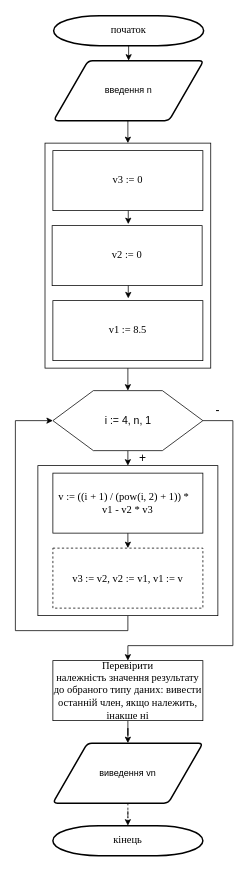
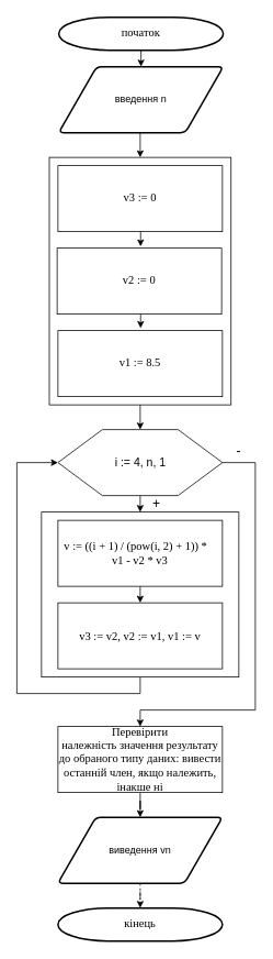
  <mxCell id="0" />
  <mxCell id="1" parent="0" />
  <mxCell id="2" style="edgeStyle=orthogonalEdgeStyle;rounded=0;orthogonalLoop=1;jettySize=auto;html=1;exitX=0.5;exitY=1;exitDx=0;exitDy=0;entryX=0.5;entryY=0;entryDx=0;entryDy=0;" edge="1" parent="1" source="3" target="18"><mxGeometry relative="1" as="geometry" /></mxCell>
  <mxCell id="3" value="" style="rounded=0;whiteSpace=wrap;html=1;" vertex="1" parent="1"><mxGeometry x="59.5" y="190" width="221" height="300" as="geometry" /></mxCell>
  <mxCell id="4" style="edgeStyle=orthogonalEdgeStyle;rounded=0;orthogonalLoop=1;jettySize=auto;html=1;exitX=0.5;exitY=1;exitDx=0;exitDy=0;entryX=0;entryY=0.5;entryDx=0;entryDy=0;" parent="1" source="5" target="18" edge="1"><mxGeometry relative="1" as="geometry"><Array as="points"><mxPoint x="170" y="840" /><mxPoint x="20" y="840" /><mxPoint x="20" y="560" /></Array></mxGeometry></mxCell>
  <mxCell id="5" value="" style="rounded=0;whiteSpace=wrap;html=1;" parent="1" vertex="1"><mxGeometry x="50" y="620" width="240" height="200" as="geometry" /></mxCell>
  <mxCell id="6" style="edgeStyle=orthogonalEdgeStyle;rounded=0;orthogonalLoop=1;jettySize=auto;html=1;exitX=0.5;exitY=1;exitDx=0;exitDy=0;exitPerimeter=0;entryX=0.5;entryY=0;entryDx=0;entryDy=0;" parent="1" source="7" target="9" edge="1"><mxGeometry relative="1" as="geometry" /></mxCell>
  <mxCell id="7" value="&lt;font face=&quot;Times New Roman&quot; style=&quot;font-size: 14px&quot;&gt;початок&lt;/font&gt;" style="strokeWidth=2;html=1;shape=mxgraph.flowchart.terminator;whiteSpace=wrap;" parent="1" vertex="1"><mxGeometry x="71" y="20" width="200" height="40" as="geometry" /></mxCell>
  <mxCell id="8" style="edgeStyle=orthogonalEdgeStyle;rounded=0;orthogonalLoop=1;jettySize=auto;html=1;exitX=0.5;exitY=1;exitDx=0;exitDy=0;entryX=0.5;entryY=0;entryDx=0;entryDy=0;" edge="1" parent="1" source="9" target="3"><mxGeometry relative="1" as="geometry" /></mxCell>
  <mxCell id="9" value="введення n" style="shape=parallelogram;html=1;strokeWidth=2;perimeter=parallelogramPerimeter;whiteSpace=wrap;rounded=1;arcSize=12;size=0.23;" parent="1" vertex="1"><mxGeometry x="71" y="80" width="200" height="80" as="geometry" /></mxCell>
  <mxCell id="10" value="" style="edgeStyle=orthogonalEdgeStyle;rounded=0;orthogonalLoop=1;jettySize=auto;html=1;" parent="1" source="11" target="13" edge="1"><mxGeometry relative="1" as="geometry" /></mxCell>
  <mxCell id="11" value="&lt;span style=&quot;font-family: &amp;#34;times new roman&amp;#34; , serif&quot;&gt;&lt;font style=&quot;font-size: 14px&quot;&gt;Перевірити&lt;br&gt;належність значення результату до обраного типу даних: вивести останній член, якщо належить, інакше ні&lt;/font&gt;&lt;/span&gt;" style="rounded=0;whiteSpace=wrap;html=1;" parent="1" vertex="1"><mxGeometry x="70" y="880" width="200" height="80" as="geometry" /></mxCell>
  <mxCell id="12" value="" style="edgeStyle=orthogonalEdgeStyle;rounded=0;orthogonalLoop=1;jettySize=auto;html=1;dashed=1;" parent="1" source="13" target="14" edge="1"><mxGeometry relative="1" as="geometry" /></mxCell>
  <mxCell id="13" value="виведення vn" style="shape=parallelogram;html=1;strokeWidth=2;perimeter=parallelogramPerimeter;whiteSpace=wrap;rounded=1;arcSize=12;size=0.23;" parent="1" vertex="1"><mxGeometry x="70" y="990" width="200" height="80" as="geometry" /></mxCell>
  <mxCell id="14" value="&lt;font face=&quot;Times New Roman&quot; style=&quot;font-size: 14px&quot;&gt;кінець&lt;/font&gt;" style="strokeWidth=2;html=1;shape=mxgraph.flowchart.terminator;whiteSpace=wrap;" parent="1" vertex="1"><mxGeometry x="70" y="1100" width="200" height="40" as="geometry" /></mxCell>
  <mxCell id="15" value="&lt;font face=&quot;times new roman, serif&quot;&gt;&lt;span style=&quot;font-size: 14px&quot;&gt;v3 := 0&lt;/span&gt;&lt;/font&gt;" style="rounded=0;whiteSpace=wrap;html=1;" parent="1" vertex="1"><mxGeometry x="70" y="200" width="200" height="80" as="geometry" /></mxCell>
  <mxCell id="16" style="edgeStyle=orthogonalEdgeStyle;rounded=0;orthogonalLoop=1;jettySize=auto;html=1;exitX=0.5;exitY=1;exitDx=0;exitDy=0;entryX=0.5;entryY=0;entryDx=0;entryDy=0;" parent="1" source="18" target="5" edge="1"><mxGeometry relative="1" as="geometry" /></mxCell>
  <mxCell id="17" style="edgeStyle=orthogonalEdgeStyle;rounded=0;orthogonalLoop=1;jettySize=auto;html=1;exitX=1;exitY=0.5;exitDx=0;exitDy=0;entryX=0.5;entryY=0;entryDx=0;entryDy=0;" parent="1" source="18" target="11" edge="1"><mxGeometry relative="1" as="geometry"><Array as="points"><mxPoint x="310" y="560" /><mxPoint x="310" y="860" /><mxPoint x="170" y="860" /></Array></mxGeometry></mxCell>
  <mxCell id="18" value="&lt;font style=&quot;font-size: 14px&quot;&gt;i := 4, n, 1&lt;/font&gt;" style="verticalLabelPosition=middle;verticalAlign=middle;html=1;shape=hexagon;perimeter=hexagonPerimeter2;arcSize=6;size=0.27;labelPosition=center;align=center;" parent="1" vertex="1"><mxGeometry x="70" y="520" width="200" height="80" as="geometry" /></mxCell>
  <mxCell id="19" style="edgeStyle=orthogonalEdgeStyle;rounded=0;orthogonalLoop=1;jettySize=auto;html=1;exitX=0.5;exitY=1;exitDx=0;exitDy=0;entryX=0.5;entryY=0;entryDx=0;entryDy=0;" parent="1" source="20" target="21" edge="1"><mxGeometry relative="1" as="geometry" /></mxCell>
  <mxCell id="20" value="&lt;span style=&quot;font-family: &amp;#34;times new roman&amp;#34; , serif&quot;&gt;&lt;font style=&quot;font-size: 14px&quot;&gt;v := ((i + 1) / (pow(i, 2) + 1)) *&amp;nbsp; &amp;nbsp; v1 - v2 * v3&lt;/font&gt;&lt;/span&gt;" style="rounded=0;whiteSpace=wrap;html=1;" parent="1" vertex="1"><mxGeometry x="70" y="630" width="200" height="80" as="geometry" /></mxCell>
- <mxCell id="21" value="&lt;p class=&quot;MsoNormal&quot; style=&quot;font-size: 14px&quot;&gt;&lt;span style=&quot;font-family: &amp;#34;times new roman&amp;#34; , serif&quot;&gt;v3 := v2,&amp;nbsp;&lt;/span&gt;&lt;span style=&quot;font-family: &amp;#34;times new roman&amp;#34; , serif&quot;&gt;v2 := v1,&amp;nbsp;&lt;/span&gt;&lt;span style=&quot;font-family: &amp;#34;times new roman&amp;#34; , serif&quot;&gt;v1 := v&lt;/span&gt;&lt;/p&gt;" style="rounded=0;whiteSpace=wrap;html=1;dashed=1;" parent="1" vertex="1"><mxGeometry x="70" y="730" width="200" height="80" as="geometry" /></mxCell>
+ <mxCell id="21" value="&lt;p class=&quot;MsoNormal&quot; style=&quot;font-size: 14px&quot;&gt;&lt;span style=&quot;font-family: &amp;#34;times new roman&amp;#34; , serif&quot;&gt;v3 := v2,&amp;nbsp;&lt;/span&gt;&lt;span style=&quot;font-family: &amp;#34;times new roman&amp;#34; , serif&quot;&gt;v2 := v1,&amp;nbsp;&lt;/span&gt;&lt;span style=&quot;font-family: &amp;#34;times new roman&amp;#34; , serif&quot;&gt;v1 := v&lt;/span&gt;&lt;/p&gt;" style="rounded=0;whiteSpace=wrap;html=1;" parent="1" vertex="1"><mxGeometry x="70" y="730" width="200" height="80" as="geometry" /></mxCell>
  <mxCell id="22" value="&lt;font style=&quot;font-size: 16px&quot;&gt;+&lt;/font&gt;" style="text;html=1;strokeColor=none;fillColor=none;align=center;verticalAlign=middle;whiteSpace=wrap;rounded=0;" parent="1" vertex="1"><mxGeometry x="170" y="600" width="40" height="20" as="geometry" /></mxCell>
  <mxCell id="23" value="&lt;font style=&quot;font-size: 16px;&quot;&gt;-&lt;/font&gt;" style="text;html=1;strokeColor=none;fillColor=none;align=center;verticalAlign=middle;whiteSpace=wrap;rounded=0;fontSize=16;" parent="1" vertex="1"><mxGeometry x="270" y="535" width="40" height="20" as="geometry" /></mxCell>
  <mxCell id="24" value="&lt;font face=&quot;times new roman, serif&quot;&gt;&lt;span style=&quot;font-size: 14px&quot;&gt;v2 := 0&lt;/span&gt;&lt;/font&gt;" style="rounded=0;whiteSpace=wrap;html=1;" vertex="1" parent="1"><mxGeometry x="69" y="300" width="200" height="80" as="geometry" /></mxCell>
  <mxCell id="25" value="&lt;font face=&quot;times new roman, serif&quot;&gt;&lt;span style=&quot;font-size: 14px&quot;&gt;v1 := 8.5&lt;/span&gt;&lt;/font&gt;" style="rounded=0;whiteSpace=wrap;html=1;" vertex="1" parent="1"><mxGeometry x="70" y="400" width="200" height="80" as="geometry" /></mxCell>
  <mxCell id="26" value="" style="endArrow=classic;html=1;" edge="1" parent="1"><mxGeometry width="50" height="50" relative="1" as="geometry"><mxPoint x="170.5" y="280" as="sourcePoint" /><mxPoint x="170.5" y="298" as="targetPoint" /></mxGeometry></mxCell>
  <mxCell id="27" value="" style="endArrow=classic;html=1;" edge="1" parent="1"><mxGeometry width="50" height="50" relative="1" as="geometry"><mxPoint x="170.5" y="380" as="sourcePoint" /><mxPoint x="170.5" y="397" as="targetPoint" /></mxGeometry></mxCell>
